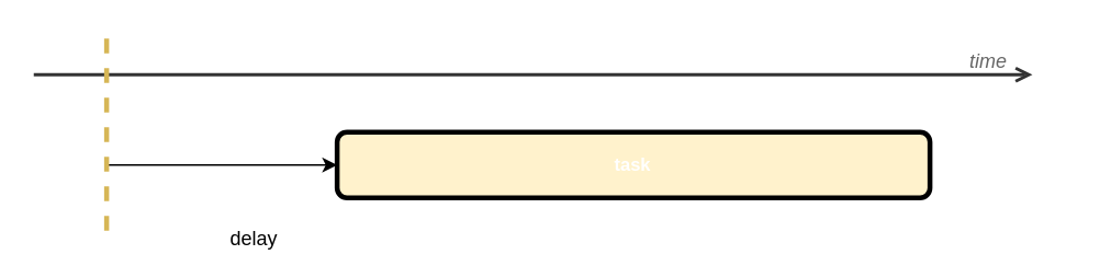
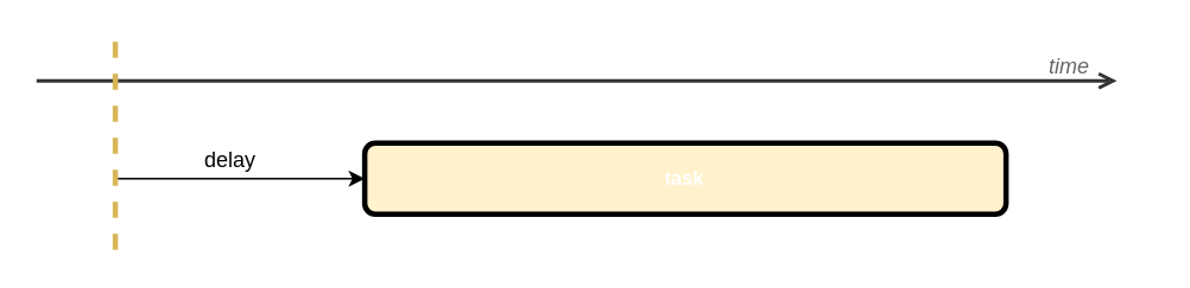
  <mxCell id="0" />
  <mxCell id="1" parent="0" />
  <mxCell id="2" value="" style="endArrow=open;html=1;endFill=0;strokeWidth=2;strokeColor=#333333;" parent="1" edge="1"><mxGeometry width="50" height="50" relative="1" as="geometry"><mxPoint x="20" y="45" as="sourcePoint" /><mxPoint x="626.5" y="45" as="targetPoint" /></mxGeometry></mxCell>
  <mxCell id="3" value="" style="edgeStyle=orthogonalEdgeStyle;rounded=0;orthogonalLoop=1;jettySize=auto;html=1;entryX=0;entryY=0.5;entryDx=0;entryDy=0;" edge="1" parent="1" target="5"><mxGeometry relative="1" as="geometry"><mxPoint x="64.25" y="100" as="sourcePoint" /><mxPoint x="224.25" y="140" as="targetPoint" /><Array as="points"><mxPoint x="64.25" y="100" /></Array></mxGeometry></mxCell>
  <mxCell id="4" value="time" style="text;html=1;strokeColor=none;fillColor=none;align=center;verticalAlign=middle;whiteSpace=wrap;rounded=0;fontStyle=2;fontColor=#666666;" parent="1" vertex="1"><mxGeometry x="555.25" y="27" width="90" height="20" as="geometry" /></mxCell>
  <mxCell id="5" value="&lt;font color=&quot;#ffffff&quot; style=&quot;font-size: 11px&quot;&gt;&lt;b style=&quot;font-size: 11px&quot;&gt;task&lt;/b&gt;&lt;/font&gt;" style="rounded=1;whiteSpace=wrap;html=1;strokeWidth=3;fillColor=#fff2cc;fontSize=11;" parent="1" vertex="1"><mxGeometry x="204.25" y="80" width="360" height="40" as="geometry" /></mxCell>
  <mxCell id="6" value="" style="endArrow=none;html=1;strokeColor=#d6b656;strokeWidth=3;fillColor=#fff2cc;dashed=1;" edge="1" parent="1"><mxGeometry width="50" height="50" relative="1" as="geometry"><mxPoint x="64.25" y="140" as="sourcePoint" /><mxPoint x="64.25" y="20" as="targetPoint" /><Array as="points" /></mxGeometry></mxCell>
- <mxCell id="7" value="delay" style="text;html=1;strokeColor=none;fillColor=none;align=center;verticalAlign=middle;whiteSpace=wrap;rounded=0;" vertex="1" parent="1"><mxGeometry x="109.25" y="135" width="90" height="20" as="geometry" /></mxCell>
+ <mxCell id="7" value="delay" style="text;html=1;strokeColor=none;fillColor=none;align=center;verticalAlign=middle;whiteSpace=wrap;rounded=0;" vertex="1" parent="1"><mxGeometry x="84.25" y="80" width="90" height="20" as="geometry" /></mxCell>
